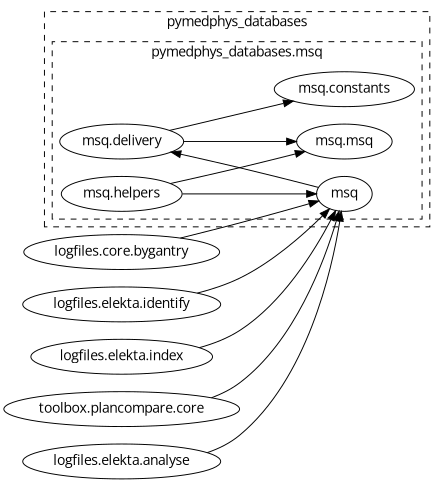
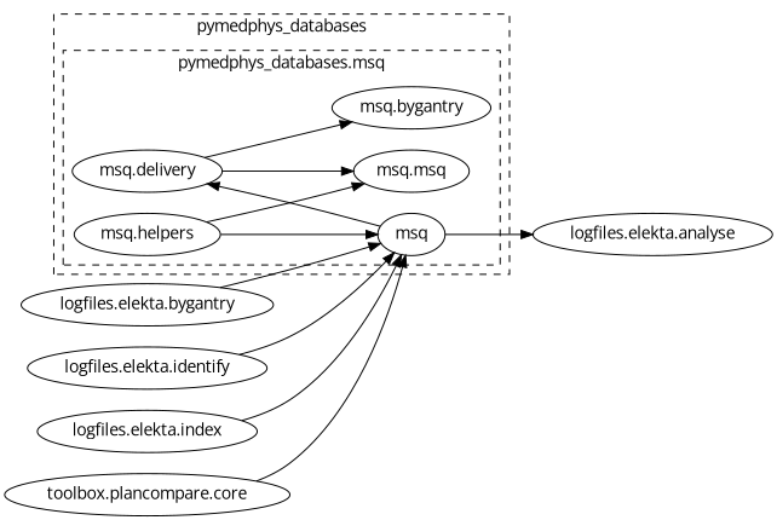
  strict digraph {
    fontname="Open Sans"
    rankdir=LR
    node [fontname="Open Sans"]
    edge [fontname="Open Sans"]
    n1 [label="msq.msq"]
-   n2 [label="msq.constants"]
+   n2 [label="msq.bygantry"]
    n3 [label="msq.delivery"]
    n4 [label="msq.helpers"]
    n5 [label=msq]
    n6 [label="logfiles.elekta.analyse"]
-   n7 [label="logfiles.core.bygantry"]
+   n7 [label="logfiles.elekta.bygantry"]
    n8 [label="logfiles.elekta.identify"]
    n9 [label="logfiles.elekta.index"]
    n10 [label="toolbox.plancompare.core"]
    subgraph cluster_1 {
      label=pymedphys_databases
      style=dashed
      subgraph cluster_2 {
        label="pymedphys_databases.msq"
        style=dashed
        subgraph sub_3 {
          label="pymedphys_databases.msq"
          rank=same
          style=dashed
          n1
          n2
        }
        subgraph sub_4 {
          label="pymedphys_databases.msq"
          rank=same
          style=dashed
          n3
          n4
        }
        subgraph sub_5 {
          label="pymedphys_databases.msq"
          rank=same
          style=dashed
          n5
        }
      }
    }
    n3 -> n1
    n3 -> n2
    n4 -> n1
    n4 -> n5
    n5 -> n3
-   n6 -> n5
+   n5 -> n6
    n7 -> n5
    n8 -> n5
    n9 -> n5
    n10 -> n5
  }
